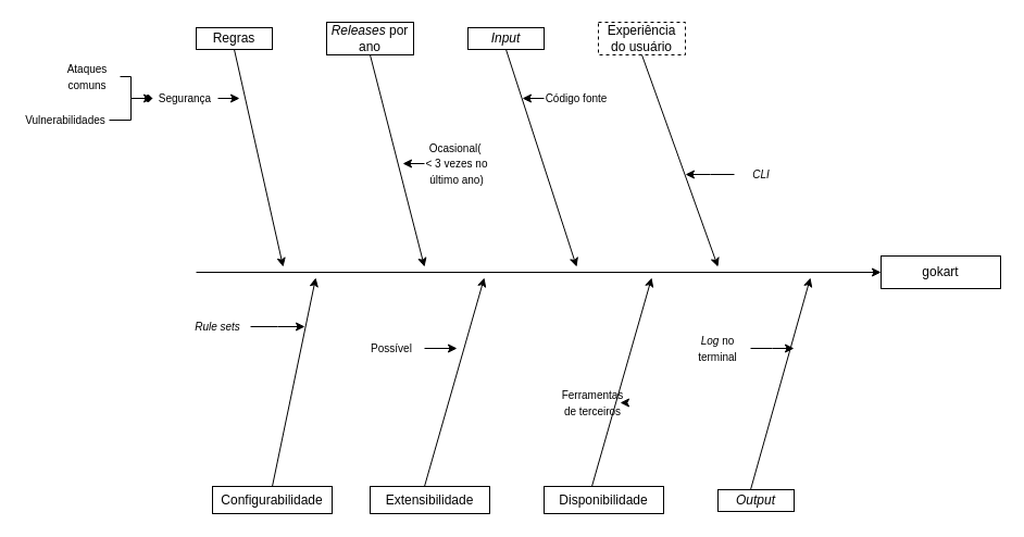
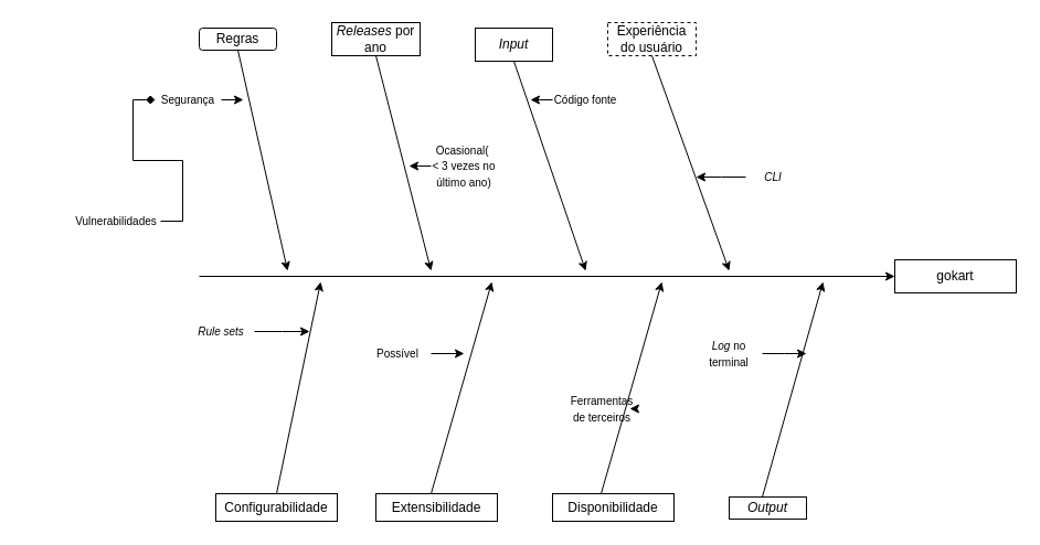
  <mxCell id="0" />
  <mxCell id="1" parent="0" />
  <mxCell id="2" value="gokart" style="rounded=0;whiteSpace=wrap;html=1;" parent="1" vertex="1"><mxGeometry x="810" y="235" width="110" height="30" as="geometry" /></mxCell>
  <mxCell id="3" value="" style="endArrow=classic;html=1;rounded=0;entryX=0;entryY=0.5;entryDx=0;entryDy=0;" parent="1" target="2" edge="1"><mxGeometry width="50" height="50" relative="1" as="geometry"><mxPoint x="180" y="250" as="sourcePoint" /><mxPoint x="570" y="245" as="targetPoint" /></mxGeometry></mxCell>
- <mxCell id="4" value="Regras" style="rounded=0;whiteSpace=wrap;html=1;" parent="1" vertex="1"><mxGeometry x="180" y="25" width="70" height="20" as="geometry" /></mxCell>
+ <mxCell id="4" value="Regras" style="whiteSpace=wrap;html=1;rounded=1;" parent="1" vertex="1"><mxGeometry x="180" y="25" width="70" height="20" as="geometry" /></mxCell>
  <mxCell id="5" value="&lt;i&gt;Releases&lt;/i&gt;&amp;nbsp;por ano" style="rounded=0;whiteSpace=wrap;html=1;" parent="1" vertex="1"><mxGeometry x="300" y="20" width="80" height="30" as="geometry" /></mxCell>
- <mxCell id="6" value="&lt;i&gt;Input&lt;/i&gt;" style="rounded=0;whiteSpace=wrap;html=1;" parent="1" vertex="1"><mxGeometry x="430" y="25" width="70" height="20" as="geometry" /></mxCell>
+ <mxCell id="6" value="&lt;i&gt;Input&lt;/i&gt;" style="rounded=0;whiteSpace=wrap;html=1;" parent="1" vertex="1"><mxGeometry x="430" y="25" width="70" height="30" as="geometry" /></mxCell>
  <mxCell id="7" value="Configurabilidade" style="rounded=0;whiteSpace=wrap;html=1;" parent="1" vertex="1"><mxGeometry x="195" y="447" width="110" height="25" as="geometry" /></mxCell>
  <mxCell id="8" value="Extensibilidade" style="rounded=0;whiteSpace=wrap;html=1;" parent="1" vertex="1"><mxGeometry x="340" y="447" width="110" height="25" as="geometry" /></mxCell>
  <mxCell id="9" value="Disponibilidade" style="rounded=0;whiteSpace=wrap;html=1;" parent="1" vertex="1"><mxGeometry x="500" y="447" width="110" height="25" as="geometry" /></mxCell>
  <mxCell id="10" value="Experiência do usuário" style="rounded=0;whiteSpace=wrap;html=1;dashed=1;" parent="1" vertex="1"><mxGeometry x="550" y="20" width="80" height="30" as="geometry" /></mxCell>
  <mxCell id="11" value="&lt;i&gt;Output&lt;/i&gt;" style="rounded=0;whiteSpace=wrap;html=1;" parent="1" vertex="1"><mxGeometry x="660" y="450" width="70" height="20" as="geometry" /></mxCell>
  <mxCell id="12" value="" style="endArrow=classic;html=1;rounded=0;exitX=0.5;exitY=1;exitDx=0;exitDy=0;" parent="1" source="4" edge="1"><mxGeometry width="50" height="50" relative="1" as="geometry"><mxPoint x="520" y="295" as="sourcePoint" /><mxPoint x="260" y="245" as="targetPoint" /></mxGeometry></mxCell>
  <mxCell id="13" value="" style="endArrow=classic;html=1;rounded=0;exitX=0.5;exitY=1;exitDx=0;exitDy=0;" parent="1" source="5" edge="1"><mxGeometry width="50" height="50" relative="1" as="geometry"><mxPoint x="520" y="295" as="sourcePoint" /><mxPoint x="390" y="245" as="targetPoint" /></mxGeometry></mxCell>
  <mxCell id="14" value="" style="endArrow=classic;html=1;rounded=0;exitX=0.5;exitY=1;exitDx=0;exitDy=0;" parent="1" source="6" edge="1"><mxGeometry width="50" height="50" relative="1" as="geometry"><mxPoint x="520" y="295" as="sourcePoint" /><mxPoint x="530" y="245" as="targetPoint" /></mxGeometry></mxCell>
  <mxCell id="15" value="" style="endArrow=classic;html=1;rounded=0;exitX=0.5;exitY=1;exitDx=0;exitDy=0;" parent="1" source="10" edge="1"><mxGeometry width="50" height="50" relative="1" as="geometry"><mxPoint x="520" y="295" as="sourcePoint" /><mxPoint x="660" y="245" as="targetPoint" /></mxGeometry></mxCell>
  <mxCell id="16" value="" style="endArrow=classic;html=1;rounded=0;exitX=0.5;exitY=0;exitDx=0;exitDy=0;" parent="1" source="7" edge="1"><mxGeometry width="50" height="50" relative="1" as="geometry"><mxPoint x="520" y="295" as="sourcePoint" /><mxPoint x="290" y="255" as="targetPoint" /></mxGeometry></mxCell>
  <mxCell id="17" value="" style="endArrow=classic;html=1;rounded=0;exitX=0.5;exitY=0;exitDx=0;exitDy=0;" parent="1" edge="1"><mxGeometry width="50" height="50" relative="1" as="geometry"><mxPoint x="390" y="447" as="sourcePoint" /><mxPoint x="445" y="255" as="targetPoint" /></mxGeometry></mxCell>
  <mxCell id="18" value="" style="endArrow=classic;html=1;rounded=0;exitX=0.5;exitY=0;exitDx=0;exitDy=0;" parent="1" edge="1"><mxGeometry width="50" height="50" relative="1" as="geometry"><mxPoint x="544" y="447" as="sourcePoint" /><mxPoint x="599" y="255" as="targetPoint" /></mxGeometry></mxCell>
  <mxCell id="19" value="" style="endArrow=classic;html=1;rounded=0;exitX=0.5;exitY=0;exitDx=0;exitDy=0;" parent="1" edge="1"><mxGeometry width="50" height="50" relative="1" as="geometry"><mxPoint x="690" y="450" as="sourcePoint" /><mxPoint x="745" y="255" as="targetPoint" /></mxGeometry></mxCell>
  <mxCell id="20" style="edgeStyle=orthogonalEdgeStyle;rounded=0;orthogonalLoop=1;jettySize=auto;html=1;exitX=1;exitY=0.5;exitDx=0;exitDy=0;" parent="1" source="21" edge="1"><mxGeometry relative="1" as="geometry"><mxPoint x="220" y="90" as="targetPoint" /></mxGeometry></mxCell>
  <mxCell id="21" value="&lt;font style=&quot;font-size: 10px;&quot;&gt;Segurança&lt;/font&gt;" style="text;html=1;strokeColor=none;fillColor=none;align=center;verticalAlign=middle;whiteSpace=wrap;rounded=0;" parent="1" vertex="1"><mxGeometry x="140" y="75" width="60" height="30" as="geometry" /></mxCell>
  <mxCell id="22" style="edgeStyle=orthogonalEdgeStyle;rounded=0;orthogonalLoop=1;jettySize=auto;html=1;exitX=0;exitY=0.5;exitDx=0;exitDy=0;" parent="1" source="23" edge="1"><mxGeometry relative="1" as="geometry"><mxPoint x="370" y="150" as="targetPoint" /></mxGeometry></mxCell>
  <mxCell id="23" value="&lt;font style=&quot;font-size: 10px;&quot;&gt;Ocasional(&amp;nbsp; &amp;lt; 3 vezes no último ano)&lt;/font&gt;" style="text;html=1;strokeColor=none;fillColor=none;align=center;verticalAlign=middle;whiteSpace=wrap;rounded=0;" parent="1" vertex="1"><mxGeometry x="390" y="135" width="60" height="30" as="geometry" /></mxCell>
  <mxCell id="24" style="edgeStyle=orthogonalEdgeStyle;rounded=0;orthogonalLoop=1;jettySize=auto;html=1;exitX=0;exitY=0.5;exitDx=0;exitDy=0;" parent="1" source="25" edge="1"><mxGeometry relative="1" as="geometry"><mxPoint x="480" y="90" as="targetPoint" /></mxGeometry></mxCell>
  <mxCell id="25" value="&lt;font style=&quot;font-size: 10px;&quot;&gt;Código fonte&lt;/font&gt;" style="text;html=1;strokeColor=none;fillColor=none;align=center;verticalAlign=middle;whiteSpace=wrap;rounded=0;" parent="1" vertex="1"><mxGeometry x="500" y="75" width="60" height="30" as="geometry" /></mxCell>
  <mxCell id="26" style="edgeStyle=orthogonalEdgeStyle;rounded=0;orthogonalLoop=1;jettySize=auto;html=1;exitX=0;exitY=0.5;exitDx=0;exitDy=0;" parent="1" source="27" edge="1"><mxGeometry relative="1" as="geometry"><mxPoint x="630" y="160" as="targetPoint" /></mxGeometry></mxCell>
  <mxCell id="27" value="&lt;span style=&quot;font-size: 10px;&quot;&gt;&lt;i&gt;CLI&lt;/i&gt;&lt;/span&gt;" style="text;html=1;strokeColor=none;fillColor=none;align=center;verticalAlign=middle;whiteSpace=wrap;rounded=0;" parent="1" vertex="1"><mxGeometry x="675" y="145" width="50" height="30" as="geometry" /></mxCell>
  <mxCell id="28" style="edgeStyle=orthogonalEdgeStyle;rounded=0;orthogonalLoop=1;jettySize=auto;html=1;exitX=1;exitY=0.5;exitDx=0;exitDy=0;" parent="1" source="29" edge="1"><mxGeometry relative="1" as="geometry"><mxPoint x="280" y="300" as="targetPoint" /></mxGeometry></mxCell>
  <mxCell id="29" value="&lt;span style=&quot;font-size: 10px;&quot;&gt;&lt;i&gt;Rule sets&lt;/i&gt;&lt;/span&gt;" style="text;html=1;strokeColor=none;fillColor=none;align=center;verticalAlign=middle;whiteSpace=wrap;rounded=0;" parent="1" vertex="1"><mxGeometry x="170" y="285" width="60" height="30" as="geometry" /></mxCell>
  <mxCell id="30" style="edgeStyle=orthogonalEdgeStyle;rounded=0;orthogonalLoop=1;jettySize=auto;html=1;exitX=1;exitY=0.5;exitDx=0;exitDy=0;" parent="1" source="31" edge="1"><mxGeometry relative="1" as="geometry"><mxPoint x="420" y="320" as="targetPoint" /></mxGeometry></mxCell>
  <mxCell id="31" value="&lt;span style=&quot;font-size: 10px;&quot;&gt;Possível&lt;/span&gt;" style="text;html=1;strokeColor=none;fillColor=none;align=center;verticalAlign=middle;whiteSpace=wrap;rounded=0;" parent="1" vertex="1"><mxGeometry x="330" y="305" width="60" height="30" as="geometry" /></mxCell>
  <mxCell id="32" style="edgeStyle=orthogonalEdgeStyle;rounded=0;orthogonalLoop=1;jettySize=auto;html=1;exitX=1;exitY=0.5;exitDx=0;exitDy=0;" parent="1" source="33" edge="1"><mxGeometry relative="1" as="geometry"><mxPoint x="570" y="370" as="targetPoint" /></mxGeometry></mxCell>
  <mxCell id="33" value="&lt;span style=&quot;font-size: 10px;&quot;&gt;Ferramentas de terceiros&lt;/span&gt;" style="text;html=1;strokeColor=none;fillColor=none;align=center;verticalAlign=middle;whiteSpace=wrap;rounded=0;" parent="1" vertex="1"><mxGeometry x="515" y="355" width="60" height="30" as="geometry" /></mxCell>
  <mxCell id="34" style="edgeStyle=orthogonalEdgeStyle;rounded=0;orthogonalLoop=1;jettySize=auto;html=1;exitX=1;exitY=0.5;exitDx=0;exitDy=0;" parent="1" source="35" edge="1"><mxGeometry relative="1" as="geometry"><mxPoint x="730" y="320" as="targetPoint" /></mxGeometry></mxCell>
  <mxCell id="35" value="&lt;span style=&quot;font-size: 10px;&quot;&gt;&lt;i&gt;Log&lt;/i&gt;&amp;nbsp;no terminal&lt;/span&gt;" style="text;html=1;strokeColor=none;fillColor=none;align=center;verticalAlign=middle;whiteSpace=wrap;rounded=0;" parent="1" vertex="1"><mxGeometry x="630" y="305" width="60" height="30" as="geometry" /></mxCell>
- <mxCell id="36" style="edgeStyle=orthogonalEdgeStyle;rounded=0;orthogonalLoop=1;jettySize=auto;html=1;exitX=1;exitY=0.5;exitDx=0;exitDy=0;entryX=0;entryY=0.5;entryDx=0;entryDy=0;" parent="1" source="37" target="21" edge="1"><mxGeometry relative="1" as="geometry"><Array as="points"><mxPoint x="120" y="70" /><mxPoint x="120" y="90" /></Array></mxGeometry></mxCell>
- <mxCell id="37" value="&lt;font style=&quot;font-size: 10px;&quot;&gt;Ataques comuns&lt;/font&gt;" style="text;html=1;strokeColor=none;fillColor=none;align=center;verticalAlign=middle;whiteSpace=wrap;rounded=0;" parent="1" vertex="1"><mxGeometry x="50" y="55" width="60" height="30" as="geometry" /></mxCell>
  <mxCell id="38" style="edgeStyle=orthogonalEdgeStyle;rounded=0;orthogonalLoop=1;jettySize=auto;html=1;exitX=1;exitY=0.5;exitDx=0;exitDy=0;entryX=0;entryY=0.5;entryDx=0;entryDy=0;endArrow=diamond;" parent="1" source="39" target="21" edge="1"><mxGeometry relative="1" as="geometry" /></mxCell>
- <mxCell id="39" value="&lt;font style=&quot;font-size: 10px;&quot;&gt;Vulnerabilidades&lt;/font&gt;" style="text;html=1;strokeColor=none;fillColor=none;align=center;verticalAlign=middle;whiteSpace=wrap;rounded=0;" parent="1" vertex="1"><mxGeometry x="20" y="95" width="80" height="30" as="geometry" /></mxCell>
+ <mxCell id="39" value="&lt;font style=&quot;font-size: 10px;&quot;&gt;Vulnerabilidades&lt;/font&gt;" style="text;html=1;strokeColor=none;fillColor=none;align=center;verticalAlign=middle;whiteSpace=wrap;rounded=0;" parent="1" vertex="1"><mxGeometry x="65" y="185" width="80" height="30" as="geometry" /></mxCell>
